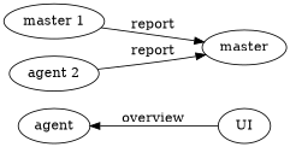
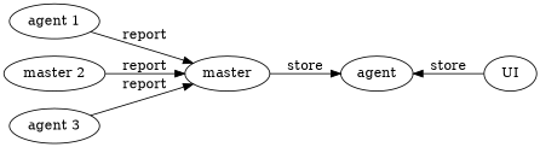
  digraph {
    rankdir=LR
    n1 [label=agent]
    UI
    master
-   n4 [label="master 1"]
-   n5 [label="agent 2"]
-   n1 -> UI [dir=back label=overview]
+   n4 [label="agent 1"]
+   n5 [label="master 2"]
+   n6 [label="agent 3"]
+   n1 -> UI [dir=back label=store]
+   master -> n1 [label=store]
    n4 -> master [label=report]
    n5 -> master [label=report]
+   n6 -> master [label=report]
  }
